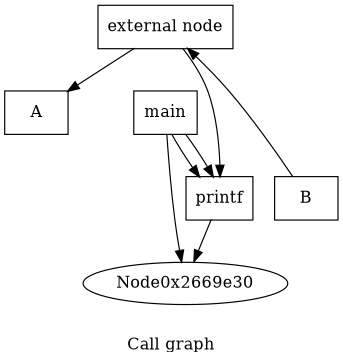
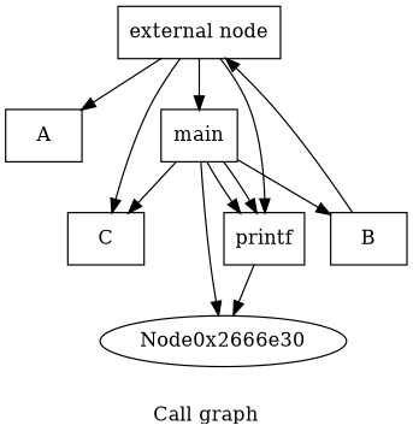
  digraph {
    label="Call graph"
    node [shape=record]
    n1 [label="{external node}"]
    n2 [label="{A}"]
+   n3 [label="{C}"]
    n4 [label="{main}"]
    n5 [label="{printf}"]
    n6 [label="{B}"]
-   Node0x2669e30 [shape=""]
+   Node0x2669e30 [label=Node0x2666e30 shape=""]
    n1 -> n2
+   n1 -> n3
+   n1 -> n4
    n1 -> n5
+   n4 -> n3
    n4 -> n5
    n4 -> n5
+   n4 -> n6
    n4 -> Node0x2669e30
    n5 -> Node0x2669e30
    n6 -> n1
  }
